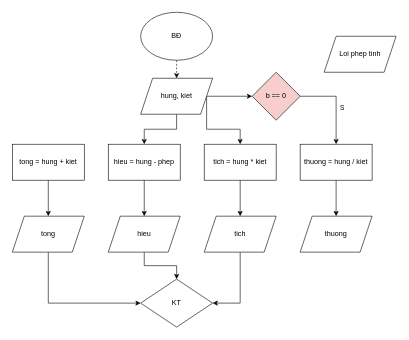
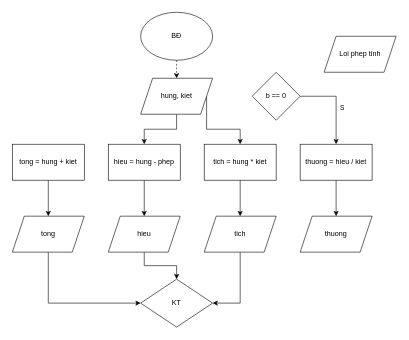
  <mxCell id="0" />
  <mxCell id="1" parent="0" />
  <mxCell id="2" style="edgeStyle=orthogonalEdgeStyle;rounded=0;orthogonalLoop=1;jettySize=auto;html=1;exitX=0.5;exitY=1;exitDx=0;exitDy=0;entryX=0.5;entryY=0;entryDx=0;entryDy=0;dashed=1;" parent="1" source="3" target="7" edge="1"><mxGeometry relative="1" as="geometry" /></mxCell>
  <mxCell id="3" value="BĐ" style="ellipse;whiteSpace=wrap;html=1;" parent="1" vertex="1"><mxGeometry x="234" y="20" width="120" height="80" as="geometry" /></mxCell>
  <mxCell id="4" style="edgeStyle=orthogonalEdgeStyle;rounded=0;orthogonalLoop=1;jettySize=auto;html=1;exitX=0.5;exitY=1;exitDx=0;exitDy=0;entryX=0.5;entryY=0;entryDx=0;entryDy=0;" parent="1" source="7" target="14" edge="1"><mxGeometry relative="1" as="geometry" /></mxCell>
  <mxCell id="5" style="edgeStyle=orthogonalEdgeStyle;rounded=0;orthogonalLoop=1;jettySize=auto;html=1;exitX=1;exitY=0.5;exitDx=0;exitDy=0;entryX=0.5;entryY=0;entryDx=0;entryDy=0;" parent="1" source="7" target="18" edge="1"><mxGeometry relative="1" as="geometry" /></mxCell>
- <mxCell id="6" style="edgeStyle=orthogonalEdgeStyle;rounded=0;orthogonalLoop=1;jettySize=auto;html=1;exitX=1;exitY=0.5;exitDx=0;exitDy=0;entryX=0;entryY=0.5;entryDx=0;entryDy=0;" parent="1" source="7" target="25" edge="1"><mxGeometry relative="1" as="geometry" /></mxCell>
  <mxCell id="7" value="hung, kiet" style="shape=parallelogram;perimeter=parallelogramPerimeter;whiteSpace=wrap;html=1;fixedSize=1;" parent="1" vertex="1"><mxGeometry x="234" y="130" width="120" height="60" as="geometry" /></mxCell>
  <mxCell id="8" style="edgeStyle=orthogonalEdgeStyle;rounded=0;orthogonalLoop=1;jettySize=auto;html=1;exitX=0.5;exitY=1;exitDx=0;exitDy=0;entryX=0.5;entryY=0;entryDx=0;entryDy=0;" parent="1" source="9" target="11" edge="1"><mxGeometry relative="1" as="geometry" /></mxCell>
  <mxCell id="9" value="tong = hung + kiet" style="rounded=0;whiteSpace=wrap;html=1;" parent="1" vertex="1"><mxGeometry x="20" y="240" width="120" height="60" as="geometry" /></mxCell>
  <mxCell id="10" style="edgeStyle=orthogonalEdgeStyle;rounded=0;orthogonalLoop=1;jettySize=auto;html=1;exitX=0.5;exitY=1;exitDx=0;exitDy=0;entryX=0;entryY=0.5;entryDx=0;entryDy=0;" parent="1" source="11" target="12" edge="1"><mxGeometry relative="1" as="geometry" /></mxCell>
  <mxCell id="11" value="tong" style="shape=parallelogram;perimeter=parallelogramPerimeter;whiteSpace=wrap;html=1;fixedSize=1;" parent="1" vertex="1"><mxGeometry x="20" y="360" width="120" height="60" as="geometry" /></mxCell>
  <mxCell id="12" value="KT" style="rhombus;whiteSpace=wrap;html=1;" parent="1" vertex="1"><mxGeometry x="234" y="465" width="120" height="80" as="geometry" /></mxCell>
  <mxCell id="13" style="edgeStyle=orthogonalEdgeStyle;rounded=0;orthogonalLoop=1;jettySize=auto;html=1;exitX=0.5;exitY=1;exitDx=0;exitDy=0;entryX=0.5;entryY=0;entryDx=0;entryDy=0;" parent="1" source="14" target="16" edge="1"><mxGeometry relative="1" as="geometry" /></mxCell>
  <mxCell id="14" value="hieu = hung - phep" style="rounded=0;whiteSpace=wrap;html=1;" parent="1" vertex="1"><mxGeometry x="180" y="240" width="120" height="60" as="geometry" /></mxCell>
  <mxCell id="15" style="edgeStyle=orthogonalEdgeStyle;rounded=0;orthogonalLoop=1;jettySize=auto;html=1;exitX=0.5;exitY=1;exitDx=0;exitDy=0;entryX=0.5;entryY=0;entryDx=0;entryDy=0;" parent="1" source="16" target="12" edge="1"><mxGeometry relative="1" as="geometry" /></mxCell>
  <mxCell id="16" value="hieu" style="shape=parallelogram;perimeter=parallelogramPerimeter;whiteSpace=wrap;html=1;fixedSize=1;" parent="1" vertex="1"><mxGeometry x="180" y="360" width="120" height="60" as="geometry" /></mxCell>
  <mxCell id="17" style="edgeStyle=orthogonalEdgeStyle;rounded=0;orthogonalLoop=1;jettySize=auto;html=1;exitX=0.5;exitY=1;exitDx=0;exitDy=0;entryX=0.5;entryY=0;entryDx=0;entryDy=0;" parent="1" source="18" target="20" edge="1"><mxGeometry relative="1" as="geometry" /></mxCell>
  <mxCell id="18" value="tich = hung * kiet" style="rounded=0;whiteSpace=wrap;html=1;" parent="1" vertex="1"><mxGeometry x="340" y="240" width="120" height="60" as="geometry" /></mxCell>
  <mxCell id="19" style="edgeStyle=orthogonalEdgeStyle;rounded=0;orthogonalLoop=1;jettySize=auto;html=1;exitX=0.5;exitY=1;exitDx=0;exitDy=0;entryX=1;entryY=0.5;entryDx=0;entryDy=0;" parent="1" source="20" target="12" edge="1"><mxGeometry relative="1" as="geometry" /></mxCell>
  <mxCell id="20" value="tich" style="shape=parallelogram;perimeter=parallelogramPerimeter;whiteSpace=wrap;html=1;fixedSize=1;" parent="1" vertex="1"><mxGeometry x="340" y="360" width="120" height="60" as="geometry" /></mxCell>
  <mxCell id="21" style="edgeStyle=orthogonalEdgeStyle;rounded=0;orthogonalLoop=1;jettySize=auto;html=1;exitX=0.5;exitY=1;exitDx=0;exitDy=0;" parent="1" source="22" target="23" edge="1"><mxGeometry relative="1" as="geometry" /></mxCell>
- <mxCell id="22" value="thuong = hung / kiet" style="rounded=0;whiteSpace=wrap;html=1;" parent="1" vertex="1"><mxGeometry x="500" y="240" width="120" height="60" as="geometry" /></mxCell>
+ <mxCell id="22" value="thuong = hieu / kiet" style="rounded=0;whiteSpace=wrap;html=1;" parent="1" vertex="1"><mxGeometry x="500" y="240" width="120" height="60" as="geometry" /></mxCell>
  <mxCell id="23" value="thuong" style="shape=parallelogram;perimeter=parallelogramPerimeter;whiteSpace=wrap;html=1;fixedSize=1;" parent="1" vertex="1"><mxGeometry x="500" y="360" width="120" height="60" as="geometry" /></mxCell>
  <mxCell id="24" value="S" style="edgeStyle=orthogonalEdgeStyle;rounded=0;orthogonalLoop=1;jettySize=auto;html=1;exitX=1;exitY=0.5;exitDx=0;exitDy=0;entryX=0.5;entryY=0;entryDx=0;entryDy=0;" parent="1" source="25" target="22" edge="1"><mxGeometry x="0.143" y="10" relative="1" as="geometry"><mxPoint as="offset" /></mxGeometry></mxCell>
- <mxCell id="25" value="b == 0" style="rhombus;whiteSpace=wrap;html=1;fillColor=#f8cecc;" parent="1" vertex="1"><mxGeometry x="420" y="120" width="80" height="80" as="geometry" /></mxCell>
+ <mxCell id="25" value="b == 0" style="rhombus;whiteSpace=wrap;html=1;" parent="1" vertex="1"><mxGeometry x="420" y="120" width="80" height="80" as="geometry" /></mxCell>
  <mxCell id="26" value="Loi phep tinh" style="shape=parallelogram;perimeter=parallelogramPerimeter;whiteSpace=wrap;html=1;fixedSize=1;" parent="1" vertex="1"><mxGeometry x="540" y="60" width="120" height="60" as="geometry" /></mxCell>
